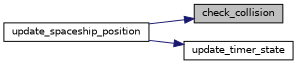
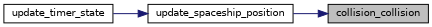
  digraph {
    fontname="DejaVu Sans"
    rankdir=RL
    node [color=black fillcolor=white fontname="DejaVu Sans" fontsize=10 shape=record style=filled]
    edge [color=midnightblue dir=back fontname="DejaVu Sans" fontsize=10 labelfontname=Helvetica labelfontsize=10 style=solid]
-   n1 [fillcolor=grey75 fontcolor=black height=0.2 label=check_collision width=0.4]
+   n1 [fillcolor=grey75 fontcolor=black height=0.2 label=collision_collision width=0.4]
    n2 [height=0.2 label=update_spaceship_position width=0.4]
    n3 [height=0.2 label=update_timer_state width=0.4]
    n1 -> n2
-   n3 -> n2
+   n2 -> n3
  }
